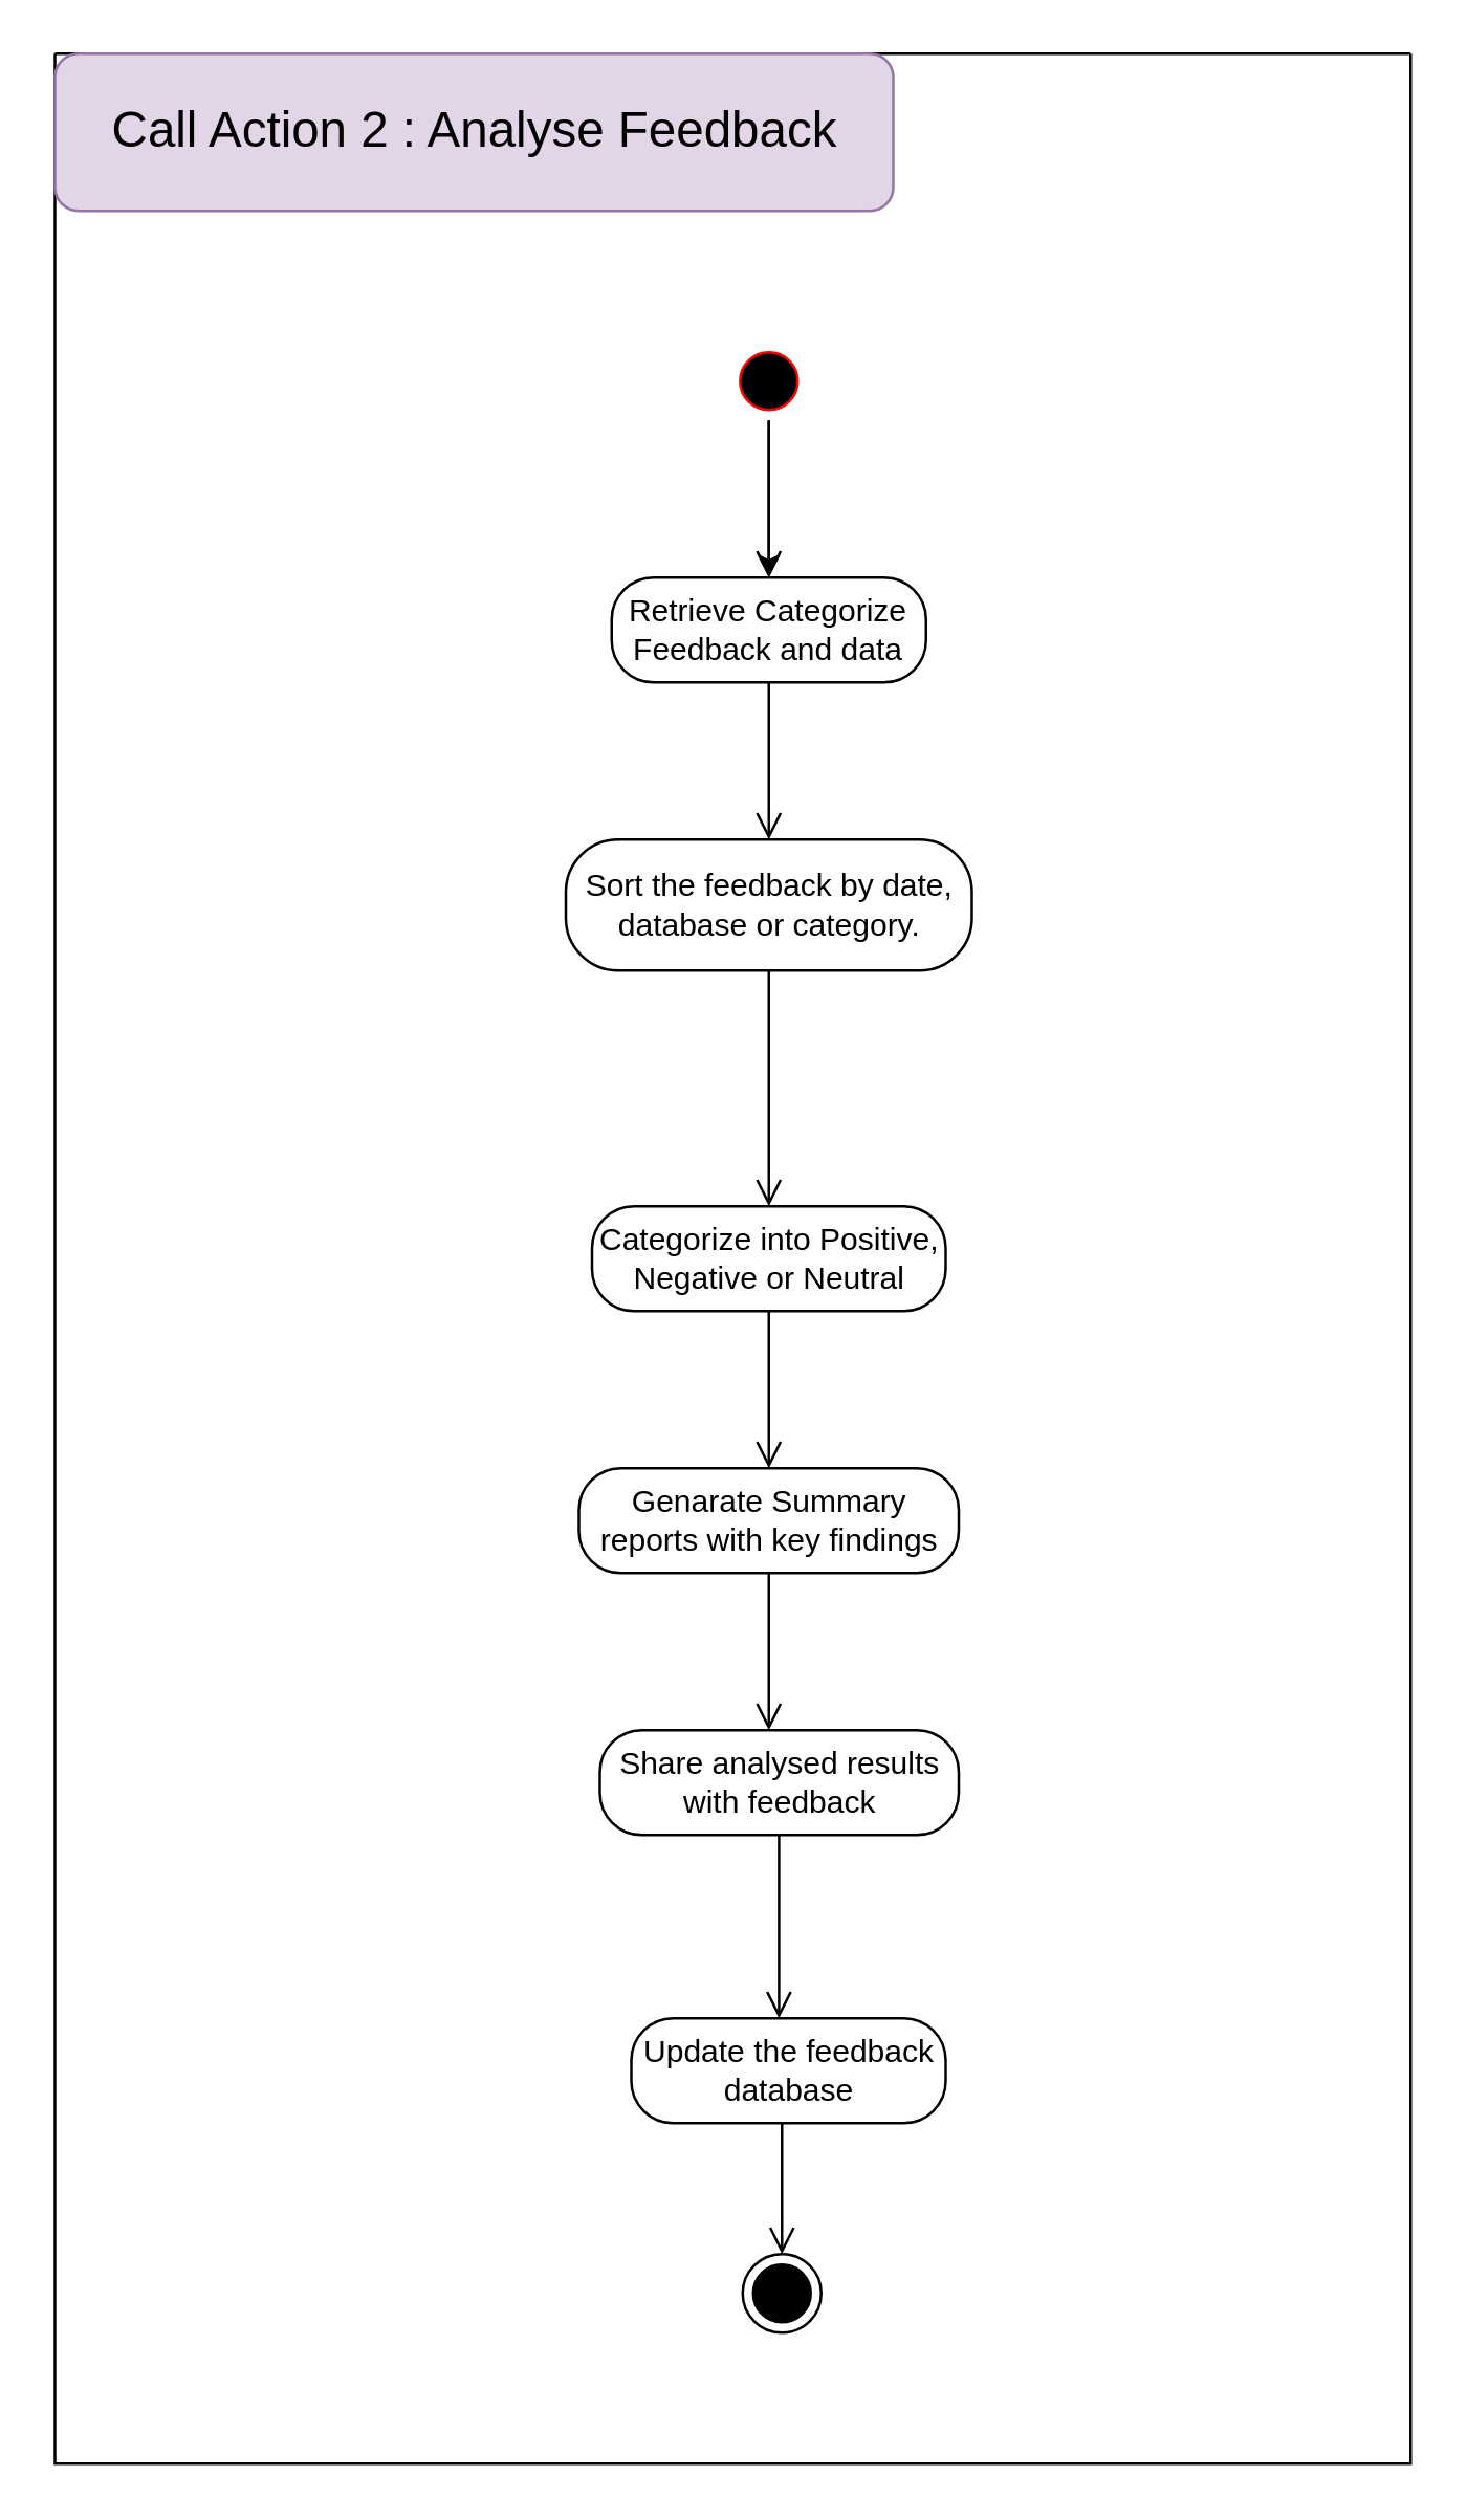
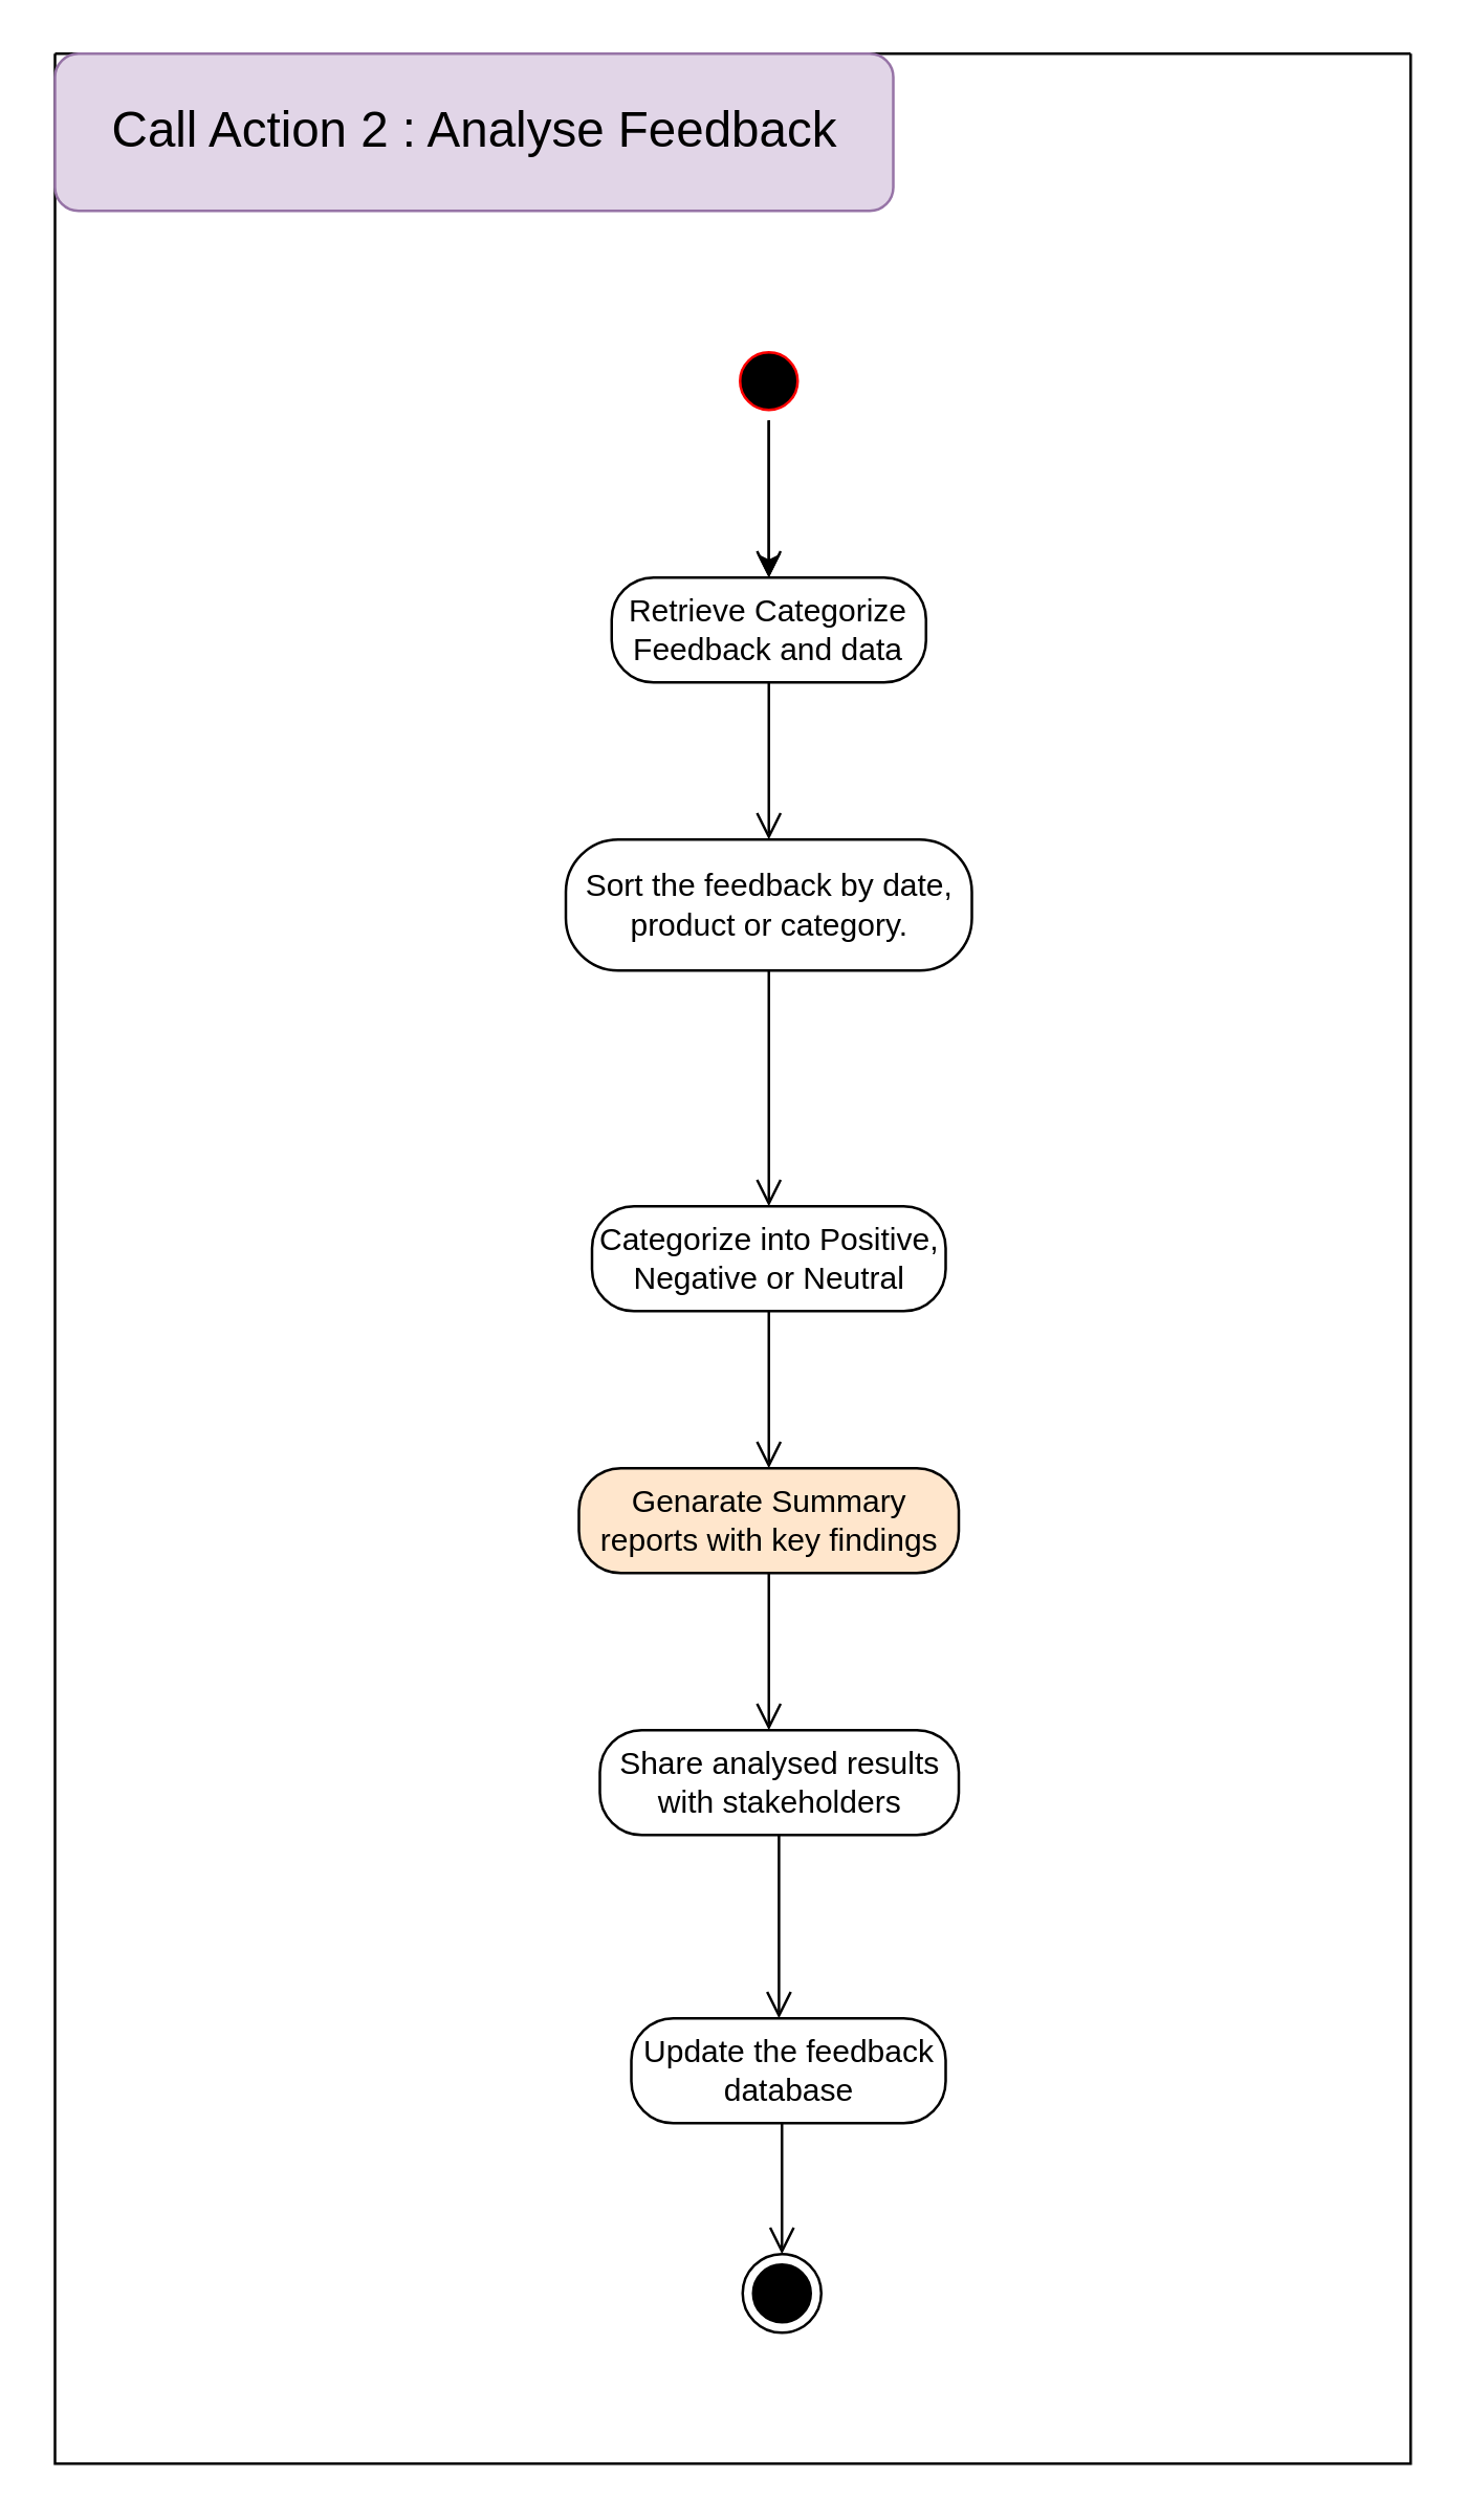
  <mxCell id="0" />
  <mxCell id="1" parent="0" />
  <mxCell id="2" value="" style="edgeStyle=orthogonalEdgeStyle;rounded=0;orthogonalLoop=1;jettySize=auto;html=1;fontSize=19;" edge="1" parent="1" source="3" target="5"><mxGeometry relative="1" as="geometry" /></mxCell>
  <mxCell id="3" value="" style="ellipse;html=1;shape=startState;fillColor=#000000;strokeColor=#ff0000;" parent="1" vertex="1"><mxGeometry x="278" y="130" width="30" height="30" as="geometry" /></mxCell>
  <mxCell id="4" value="" style="edgeStyle=orthogonalEdgeStyle;html=1;verticalAlign=bottom;endArrow=open;endSize=8;rounded=0;" parent="1" source="3" edge="1"><mxGeometry relative="1" as="geometry"><mxPoint x="293" y="220" as="targetPoint" /></mxGeometry></mxCell>
  <mxCell id="5" value="Retrieve Categorize Feedback and data" style="rounded=1;whiteSpace=wrap;html=1;arcSize=40;" parent="1" vertex="1"><mxGeometry x="233" y="220" width="120" height="40" as="geometry" /></mxCell>
  <mxCell id="6" value="" style="edgeStyle=orthogonalEdgeStyle;html=1;verticalAlign=bottom;endArrow=open;endSize=8;rounded=0;" parent="1" source="5" edge="1"><mxGeometry relative="1" as="geometry"><mxPoint x="293" y="320" as="targetPoint" /></mxGeometry></mxCell>
- <mxCell id="7" value="Sort the feedback by date, database or category." style="rounded=1;whiteSpace=wrap;html=1;arcSize=40;" parent="1" vertex="1"><mxGeometry x="215.5" y="320" width="155" height="50" as="geometry" /></mxCell>
+ <mxCell id="7" value="Sort the feedback by date, product or category." style="rounded=1;whiteSpace=wrap;html=1;arcSize=40;" parent="1" vertex="1"><mxGeometry x="215.5" y="320" width="155" height="50" as="geometry" /></mxCell>
  <mxCell id="8" value="" style="edgeStyle=orthogonalEdgeStyle;html=1;verticalAlign=bottom;endArrow=open;endSize=8;rounded=0;exitX=0.5;exitY=1;exitDx=0;exitDy=0;" parent="1" source="7" edge="1"><mxGeometry relative="1" as="geometry"><mxPoint x="293" y="460" as="targetPoint" /></mxGeometry></mxCell>
  <mxCell id="9" value="Categorize into Positive, Negative or Neutral" style="rounded=1;whiteSpace=wrap;html=1;arcSize=40;" vertex="1" parent="1"><mxGeometry x="225.5" y="460" width="135" height="40" as="geometry" /></mxCell>
  <mxCell id="10" value="" style="edgeStyle=orthogonalEdgeStyle;html=1;verticalAlign=bottom;endArrow=open;endSize=8;rounded=0;" edge="1" source="9" parent="1"><mxGeometry relative="1" as="geometry"><mxPoint x="293" y="560" as="targetPoint" /><Array as="points"><mxPoint x="293" y="500" /><mxPoint x="293" y="500" /></Array></mxGeometry></mxCell>
- <mxCell id="11" value="Genarate Summary reports with key findings" style="rounded=1;whiteSpace=wrap;html=1;arcSize=40;" vertex="1" parent="1"><mxGeometry x="220.5" y="560" width="145" height="40" as="geometry" /></mxCell>
+ <mxCell id="11" value="Genarate Summary reports with key findings" style="rounded=1;whiteSpace=wrap;html=1;arcSize=40;fillColor=#ffe6cc;" vertex="1" parent="1"><mxGeometry x="220.5" y="560" width="145" height="40" as="geometry" /></mxCell>
  <mxCell id="12" value="" style="edgeStyle=orthogonalEdgeStyle;html=1;verticalAlign=bottom;endArrow=open;endSize=8;rounded=0;" edge="1" source="11" parent="1"><mxGeometry relative="1" as="geometry"><mxPoint x="293" y="660" as="targetPoint" /></mxGeometry></mxCell>
- <mxCell id="13" value="Share analysed results with feedback" style="rounded=1;whiteSpace=wrap;html=1;arcSize=40;" vertex="1" parent="1"><mxGeometry x="228.5" y="660" width="137" height="40" as="geometry" /></mxCell>
+ <mxCell id="13" value="Share analysed results with stakeholders" style="rounded=1;whiteSpace=wrap;html=1;arcSize=40;" vertex="1" parent="1"><mxGeometry x="228.5" y="660" width="137" height="40" as="geometry" /></mxCell>
  <mxCell id="14" value="" style="edgeStyle=orthogonalEdgeStyle;html=1;verticalAlign=bottom;endArrow=open;endSize=8;rounded=0;" edge="1" parent="1"><mxGeometry relative="1" as="geometry"><mxPoint x="296.86" y="770" as="targetPoint" /><mxPoint x="296.86" y="700" as="sourcePoint" /></mxGeometry></mxCell>
  <mxCell id="15" value="Update the feedback database" style="rounded=1;whiteSpace=wrap;html=1;arcSize=40;" vertex="1" parent="1"><mxGeometry x="240.5" y="770" width="120" height="40" as="geometry" /></mxCell>
  <mxCell id="16" value="" style="edgeStyle=orthogonalEdgeStyle;html=1;verticalAlign=bottom;endArrow=open;endSize=8;rounded=0;" edge="1" parent="1"><mxGeometry relative="1" as="geometry"><mxPoint x="298" y="860" as="targetPoint" /><mxPoint x="298" y="810" as="sourcePoint" /></mxGeometry></mxCell>
  <mxCell id="17" value="" style="ellipse;html=1;shape=endState;strokeColor=#000000;fillColor=#000000;" vertex="1" parent="1"><mxGeometry x="283" y="860" width="30" height="30" as="geometry" /></mxCell>
  <mxCell id="18" value="" style="swimlane;startSize=0;" vertex="1" parent="1"><mxGeometry x="20.5" y="20" width="517.5" height="920" as="geometry" /></mxCell>
  <mxCell id="19" value="&lt;font style=&quot;font-size: 19px;&quot;&gt;Call Action 2 : Analyse Feedback&lt;/font&gt;" style="whiteSpace=wrap;html=1;fillColor=#e1d5e7;strokeColor=#9673a6;rounded=1;" vertex="1" parent="18"><mxGeometry width="320" height="60" as="geometry" /></mxCell>
